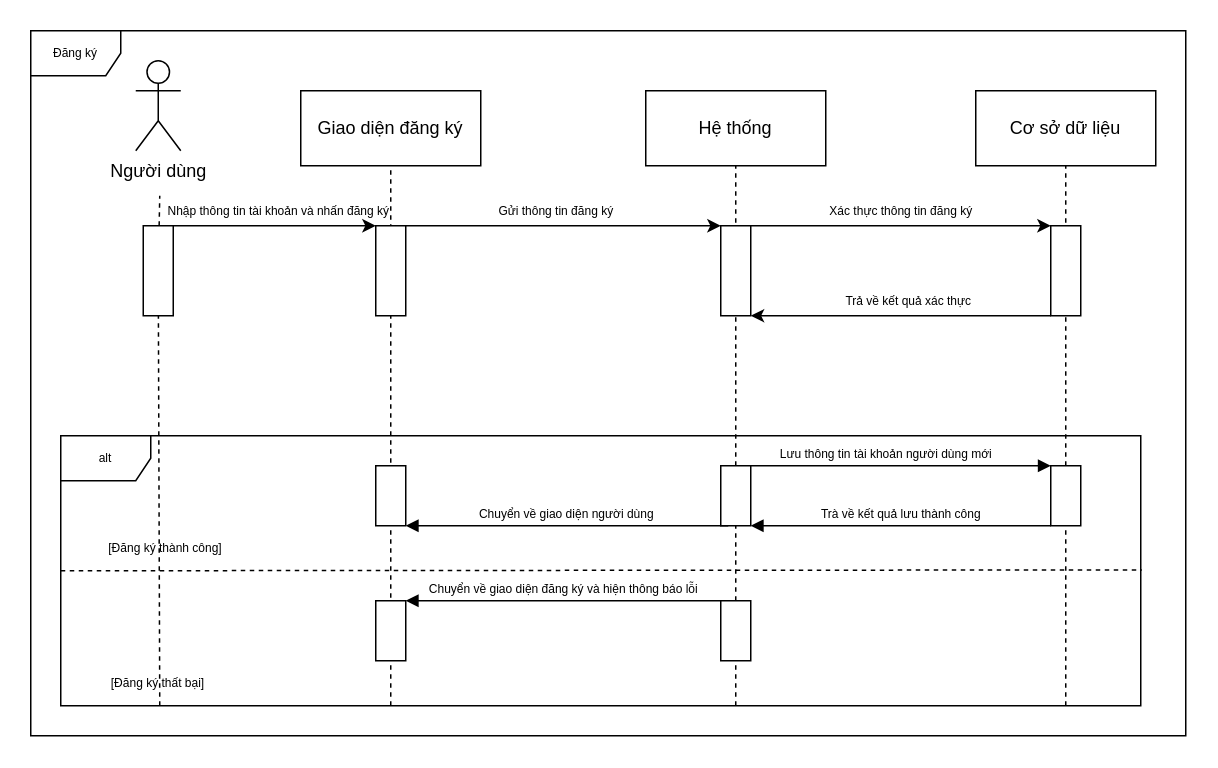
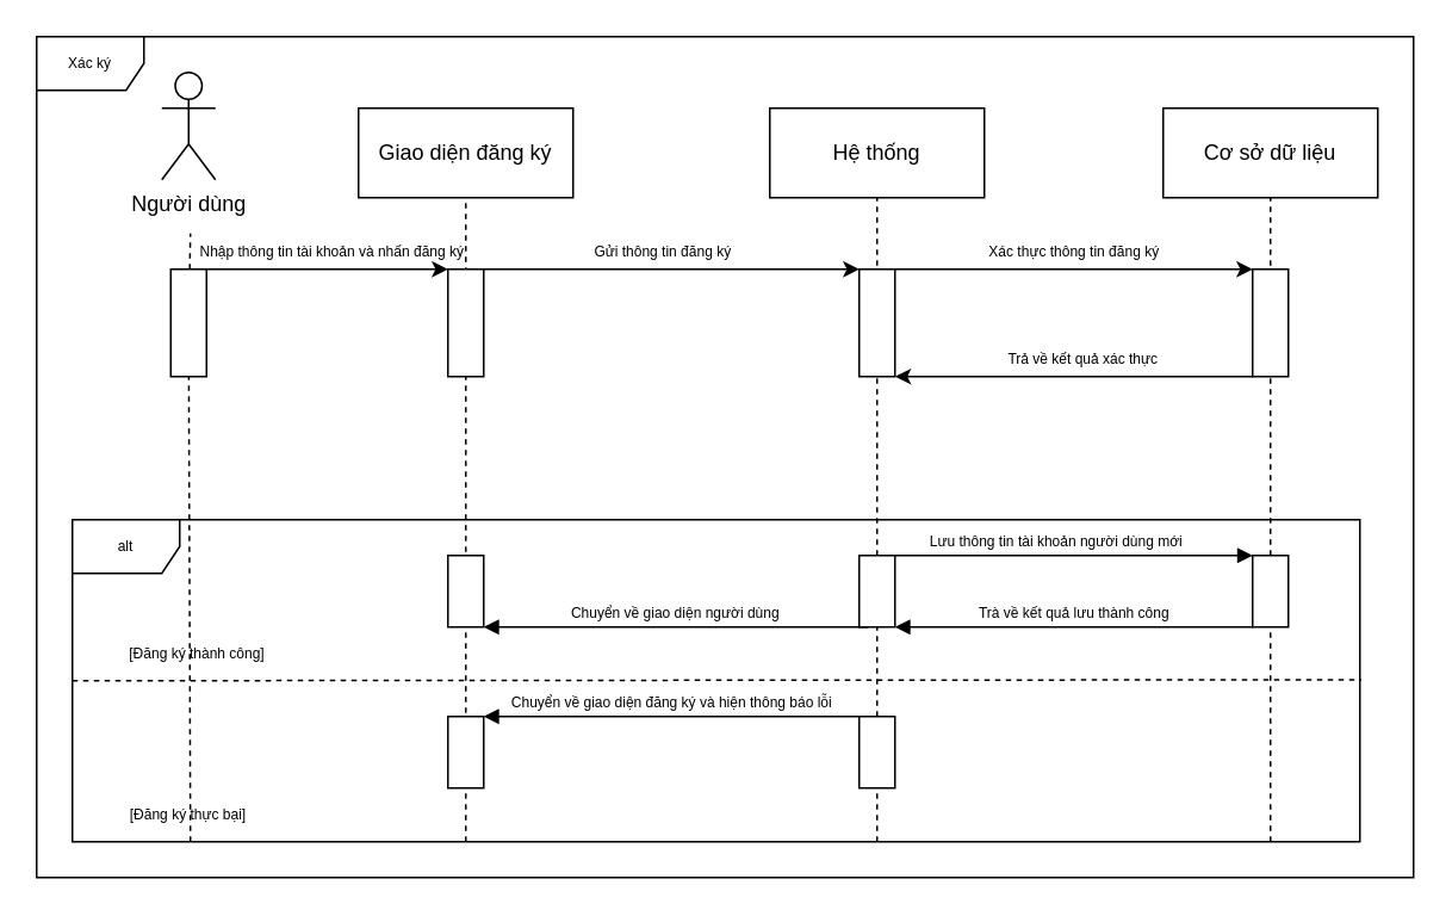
  <mxCell id="0" />
  <mxCell id="1" parent="0" />
  <mxCell id="2" value="Người dùng" style="shape=umlActor;verticalLabelPosition=bottom;verticalAlign=top;html=1;outlineConnect=0;" vertex="1" parent="1"><mxGeometry x="90" y="40" width="30" height="60" as="geometry" /></mxCell>
  <mxCell id="3" value="Hệ thống" style="rounded=0;whiteSpace=wrap;html=1;" vertex="1" parent="1"><mxGeometry x="430" y="60" width="120" height="50" as="geometry" /></mxCell>
  <mxCell id="4" value="Giao diện đăng ký" style="rounded=0;whiteSpace=wrap;html=1;" vertex="1" parent="1"><mxGeometry x="200" y="60" width="120" height="50" as="geometry" /></mxCell>
  <mxCell id="5" value="Cơ sở dữ liệu" style="rounded=0;whiteSpace=wrap;html=1;" vertex="1" parent="1"><mxGeometry x="650" y="60" width="120" height="50" as="geometry" /></mxCell>
  <mxCell id="6" value="" style="endArrow=none;dashed=1;html=1;rounded=0;startArrow=none;" edge="1" parent="1" source="9"><mxGeometry width="50" height="50" relative="1" as="geometry"><mxPoint x="106" y="470" as="sourcePoint" /><mxPoint x="106" y="130" as="targetPoint" /></mxGeometry></mxCell>
  <mxCell id="7" value="" style="endArrow=none;dashed=1;html=1;rounded=0;entryX=0.5;entryY=1;entryDx=0;entryDy=0;" edge="1" parent="1" target="4"><mxGeometry width="50" height="50" relative="1" as="geometry"><mxPoint x="260" y="470" as="sourcePoint" /><mxPoint x="380" y="190" as="targetPoint" /></mxGeometry></mxCell>
  <mxCell id="8" value="" style="rounded=0;whiteSpace=wrap;html=1;" vertex="1" parent="1"><mxGeometry x="250" y="150" width="20" height="60" as="geometry" /></mxCell>
  <mxCell id="9" value="" style="rounded=0;whiteSpace=wrap;html=1;" vertex="1" parent="1"><mxGeometry x="95" y="150" width="20" height="60" as="geometry" /></mxCell>
  <mxCell id="10" value="" style="endArrow=none;dashed=1;html=1;rounded=0;" edge="1" parent="1" target="9"><mxGeometry width="50" height="50" relative="1" as="geometry"><mxPoint x="106" y="470" as="sourcePoint" /><mxPoint x="106" y="130" as="targetPoint" /></mxGeometry></mxCell>
  <mxCell id="11" value="" style="endArrow=classic;html=1;rounded=0;exitX=1;exitY=0;exitDx=0;exitDy=0;entryX=0;entryY=0;entryDx=0;entryDy=0;" edge="1" parent="1" source="9" target="8"><mxGeometry width="50" height="50" relative="1" as="geometry"><mxPoint x="330" y="240" as="sourcePoint" /><mxPoint x="380" y="190" as="targetPoint" /></mxGeometry></mxCell>
  <mxCell id="12" value="Nhập thông tin tài khoản và nhấn đăng ký" style="text;html=1;align=center;verticalAlign=middle;resizable=0;points=[];autosize=1;strokeColor=none;fillColor=none;fontSize=8;" vertex="1" parent="1"><mxGeometry x="100" y="130" width="170" height="20" as="geometry" /></mxCell>
  <mxCell id="13" value="" style="endArrow=none;dashed=1;html=1;rounded=0;entryX=0.5;entryY=1;entryDx=0;entryDy=0;startArrow=none;" edge="1" parent="1" source="35"><mxGeometry width="50" height="50" relative="1" as="geometry"><mxPoint x="490" y="350" as="sourcePoint" /><mxPoint x="490" y="110" as="targetPoint" /></mxGeometry></mxCell>
  <mxCell id="14" value="" style="rounded=0;whiteSpace=wrap;html=1;" vertex="1" parent="1"><mxGeometry x="480" y="150" width="20" height="60" as="geometry" /></mxCell>
  <mxCell id="15" value="" style="endArrow=none;dashed=1;html=1;rounded=0;entryX=0.5;entryY=1;entryDx=0;entryDy=0;startArrow=none;" edge="1" parent="1" source="37"><mxGeometry width="50" height="50" relative="1" as="geometry"><mxPoint x="710" y="470" as="sourcePoint" /><mxPoint x="710" y="110" as="targetPoint" /></mxGeometry></mxCell>
  <mxCell id="16" value="" style="rounded=0;whiteSpace=wrap;html=1;" vertex="1" parent="1"><mxGeometry x="700" y="150" width="20" height="60" as="geometry" /></mxCell>
  <mxCell id="17" value="" style="endArrow=classic;html=1;rounded=0;fontSize=8;exitX=1;exitY=0;exitDx=0;exitDy=0;entryX=0;entryY=0;entryDx=0;entryDy=0;" edge="1" parent="1" source="8" target="14"><mxGeometry width="50" height="50" relative="1" as="geometry"><mxPoint x="330" y="240" as="sourcePoint" /><mxPoint x="380" y="190" as="targetPoint" /></mxGeometry></mxCell>
  <mxCell id="18" value="Gửi thông tin đăng ký" style="text;html=1;align=center;verticalAlign=middle;resizable=0;points=[];autosize=1;strokeColor=none;fillColor=none;fontSize=8;" vertex="1" parent="1"><mxGeometry x="320" y="130" width="100" height="20" as="geometry" /></mxCell>
  <mxCell id="19" value="" style="endArrow=classic;html=1;rounded=0;fontSize=8;exitX=1;exitY=0;exitDx=0;exitDy=0;entryX=0;entryY=0;entryDx=0;entryDy=0;" edge="1" parent="1" source="14" target="16"><mxGeometry width="50" height="50" relative="1" as="geometry"><mxPoint x="330" y="240" as="sourcePoint" /><mxPoint x="380" y="190" as="targetPoint" /></mxGeometry></mxCell>
  <mxCell id="20" value="Xác thực thông tin đăng ký" style="text;html=1;align=center;verticalAlign=middle;resizable=0;points=[];autosize=1;strokeColor=none;fillColor=none;fontSize=8;" vertex="1" parent="1"><mxGeometry x="540" y="130" width="120" height="20" as="geometry" /></mxCell>
  <mxCell id="21" value="" style="endArrow=classic;html=1;rounded=0;fontSize=8;exitX=0;exitY=1;exitDx=0;exitDy=0;entryX=1;entryY=1;entryDx=0;entryDy=0;" edge="1" parent="1" source="16" target="14"><mxGeometry width="50" height="50" relative="1" as="geometry"><mxPoint x="330" y="240" as="sourcePoint" /><mxPoint x="380" y="190" as="targetPoint" /></mxGeometry></mxCell>
  <mxCell id="22" value="Trả về kết quả xác thực" style="text;html=1;align=center;verticalAlign=middle;resizable=0;points=[];autosize=1;strokeColor=none;fillColor=none;fontSize=8;" vertex="1" parent="1"><mxGeometry x="550" y="190" width="110" height="20" as="geometry" /></mxCell>
  <mxCell id="23" value="alt" style="shape=umlFrame;whiteSpace=wrap;html=1;fontSize=8;" vertex="1" parent="1"><mxGeometry x="40" y="290" width="720" height="180" as="geometry" /></mxCell>
  <mxCell id="24" value="" style="endArrow=none;dashed=1;html=1;rounded=0;entryX=0.5;entryY=1;entryDx=0;entryDy=0;startArrow=none;" edge="1" parent="1" source="26"><mxGeometry width="50" height="50" relative="1" as="geometry"><mxPoint x="490" y="470" as="sourcePoint" /><mxPoint x="490" y="350" as="targetPoint" /></mxGeometry></mxCell>
  <mxCell id="25" value="" style="rounded=0;whiteSpace=wrap;html=1;" vertex="1" parent="1"><mxGeometry x="250" y="310" width="20" height="40" as="geometry" /></mxCell>
  <mxCell id="26" value="" style="rounded=0;whiteSpace=wrap;html=1;" vertex="1" parent="1"><mxGeometry x="480" y="400" width="20" height="40" as="geometry" /></mxCell>
  <mxCell id="27" value="" style="endArrow=none;dashed=1;html=1;rounded=0;entryX=0.5;entryY=1;entryDx=0;entryDy=0;" edge="1" parent="1" target="26"><mxGeometry width="50" height="50" relative="1" as="geometry"><mxPoint x="490" y="470" as="sourcePoint" /><mxPoint x="490" y="350" as="targetPoint" /></mxGeometry></mxCell>
  <mxCell id="28" value="" style="rounded=0;whiteSpace=wrap;html=1;" vertex="1" parent="1"><mxGeometry x="250" y="400" width="20" height="40" as="geometry" /></mxCell>
  <mxCell id="29" value="Lưu thông tin tài khoản người dùng mới" style="html=1;verticalAlign=bottom;endArrow=block;rounded=0;fontSize=8;exitX=0;exitY=0;exitDx=0;exitDy=0;entryX=0;entryY=0;entryDx=0;entryDy=0;" edge="1" parent="1" target="37"><mxGeometry width="80" relative="1" as="geometry"><mxPoint x="480" y="310" as="sourcePoint" /><mxPoint x="390" y="210" as="targetPoint" /></mxGeometry></mxCell>
  <mxCell id="30" value="Chuyển về giao diện đăng ký và hiện thông báo lỗi" style="html=1;verticalAlign=bottom;endArrow=block;rounded=0;fontSize=8;exitX=0;exitY=0;exitDx=0;exitDy=0;entryX=1;entryY=0;entryDx=0;entryDy=0;" edge="1" parent="1" source="26" target="28"><mxGeometry width="80" relative="1" as="geometry"><mxPoint x="310" y="210" as="sourcePoint" /><mxPoint x="390" y="210" as="targetPoint" /></mxGeometry></mxCell>
  <mxCell id="31" value="" style="endArrow=none;dashed=1;html=1;rounded=0;fontSize=8;entryX=1.001;entryY=0.497;entryDx=0;entryDy=0;entryPerimeter=0;" edge="1" parent="1" target="23"><mxGeometry width="50" height="50" relative="1" as="geometry"><mxPoint x="40" y="380" as="sourcePoint" /><mxPoint x="750" y="390" as="targetPoint" /></mxGeometry></mxCell>
  <mxCell id="32" value="[Đăng ký thành công]" style="text;html=1;strokeColor=none;fillColor=none;align=center;verticalAlign=middle;whiteSpace=wrap;rounded=0;fontSize=8;" vertex="1" parent="1"><mxGeometry x="60" y="350" width="100" height="30" as="geometry" /></mxCell>
- <mxCell id="33" value="Đăng ký" style="shape=umlFrame;whiteSpace=wrap;html=1;fontSize=8;" vertex="1" parent="1"><mxGeometry x="20" y="20" width="770" height="470" as="geometry" /></mxCell>
- <mxCell id="34" value="[Đăng ký thất bại]" style="text;html=1;strokeColor=none;fillColor=none;align=center;verticalAlign=middle;whiteSpace=wrap;rounded=0;fontSize=8;" vertex="1" parent="1"><mxGeometry x="55" y="440" width="100" height="30" as="geometry" /></mxCell>
+ <mxCell id="33" value="Xác ký" style="shape=umlFrame;whiteSpace=wrap;html=1;fontSize=8;" vertex="1" parent="1"><mxGeometry x="20" y="20" width="770" height="470" as="geometry" /></mxCell>
+ <mxCell id="34" value="[Đăng ký thực bại]" style="text;html=1;strokeColor=none;fillColor=none;align=center;verticalAlign=middle;whiteSpace=wrap;rounded=0;fontSize=8;" vertex="1" parent="1"><mxGeometry x="55" y="440" width="100" height="30" as="geometry" /></mxCell>
  <mxCell id="35" value="" style="rounded=0;whiteSpace=wrap;html=1;" vertex="1" parent="1"><mxGeometry x="480" y="310" width="20" height="40" as="geometry" /></mxCell>
  <mxCell id="36" value="" style="endArrow=none;dashed=1;html=1;rounded=0;entryX=0.5;entryY=1;entryDx=0;entryDy=0;startArrow=none;" edge="1" parent="1" target="35"><mxGeometry width="50" height="50" relative="1" as="geometry"><mxPoint x="490" y="350" as="sourcePoint" /><mxPoint x="490" y="110" as="targetPoint" /></mxGeometry></mxCell>
  <mxCell id="37" value="" style="rounded=0;whiteSpace=wrap;html=1;" vertex="1" parent="1"><mxGeometry x="700" y="310" width="20" height="40" as="geometry" /></mxCell>
  <mxCell id="38" value="" style="endArrow=none;dashed=1;html=1;rounded=0;entryX=0.5;entryY=1;entryDx=0;entryDy=0;" edge="1" parent="1" target="37"><mxGeometry width="50" height="50" relative="1" as="geometry"><mxPoint x="710" y="470" as="sourcePoint" /><mxPoint x="710" y="110" as="targetPoint" /></mxGeometry></mxCell>
  <mxCell id="39" value="Chuyển về giao diện người dùng" style="html=1;verticalAlign=bottom;endArrow=block;rounded=0;fontSize=8;entryX=1;entryY=1;entryDx=0;entryDy=0;exitX=0.25;exitY=1;exitDx=0;exitDy=0;" edge="1" parent="1" source="35" target="25"><mxGeometry width="80" relative="1" as="geometry"><mxPoint x="420" y="310" as="sourcePoint" /><mxPoint x="500" y="310" as="targetPoint" /></mxGeometry></mxCell>
  <mxCell id="40" value="Trà về kết quả lưu thành công" style="html=1;verticalAlign=bottom;endArrow=block;rounded=0;fontSize=8;exitX=0;exitY=1;exitDx=0;exitDy=0;entryX=1;entryY=1;entryDx=0;entryDy=0;" edge="1" parent="1" source="37" target="35"><mxGeometry width="80" relative="1" as="geometry"><mxPoint x="420" y="310" as="sourcePoint" /><mxPoint x="500" y="310" as="targetPoint" /></mxGeometry></mxCell>
